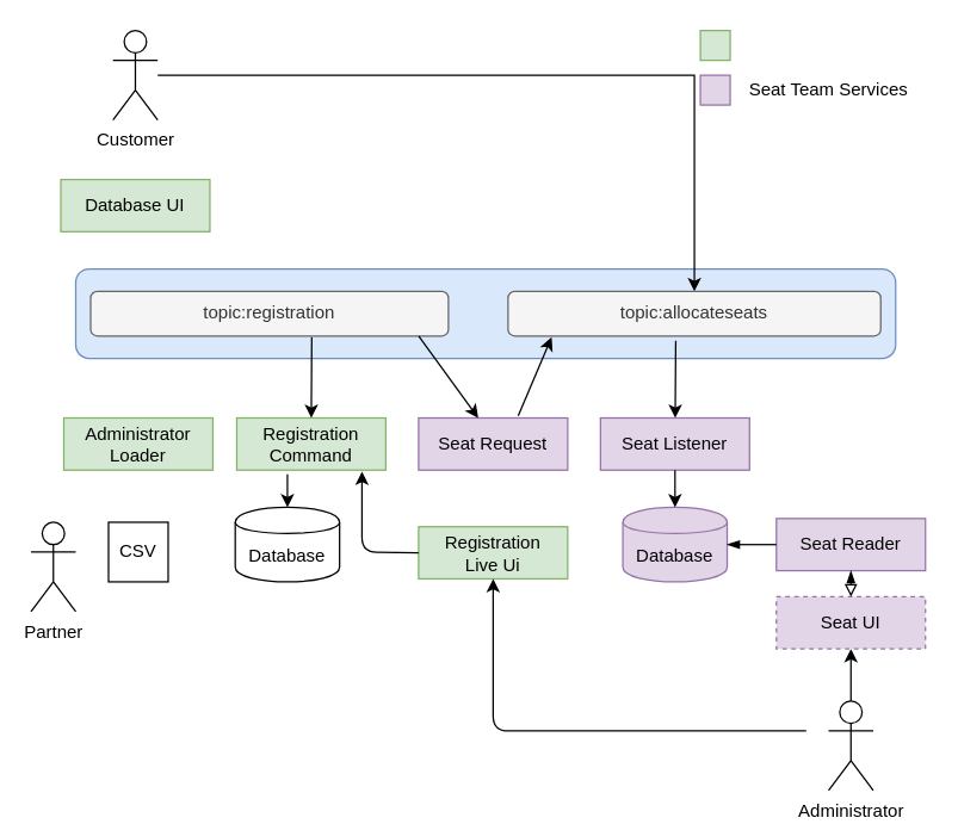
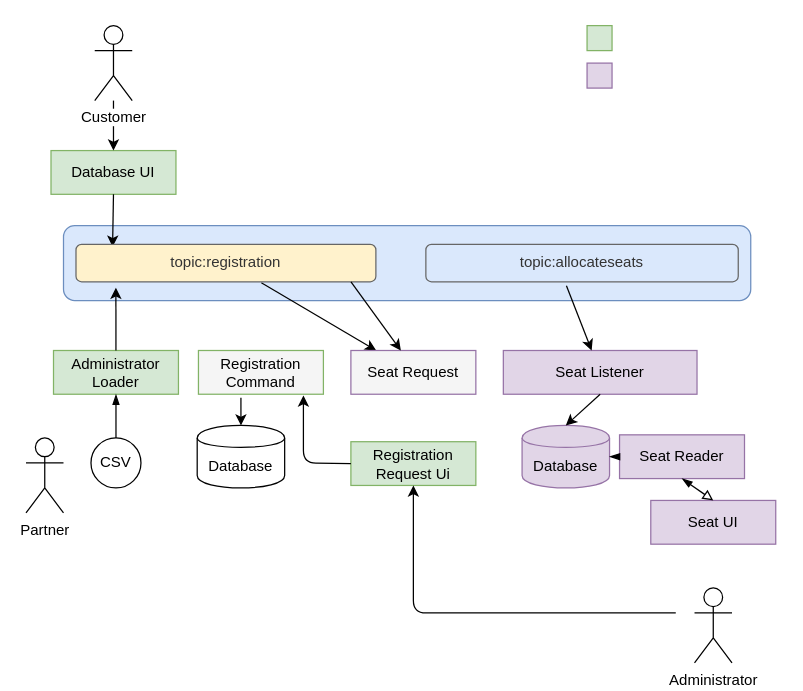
  <mxCell id="0" />
  <mxCell id="1" parent="0" />
  <mxCell id="2" value="" style="rounded=1;whiteSpace=wrap;html=1;fillColor=#dae8fc;strokeColor=#6c8ebf;" parent="1" vertex="1"><mxGeometry x="50" y="180" width="550" height="60" as="geometry" /></mxCell>
  <mxCell id="3" value="Database UI" style="rounded=0;whiteSpace=wrap;html=1;fillColor=#d5e8d4;strokeColor=#82b366;" parent="1" vertex="1"><mxGeometry x="40" y="120" width="100" height="35" as="geometry" /></mxCell>
- <mxCell id="4" value="Registration Command" style="rounded=0;whiteSpace=wrap;html=1;fillColor=#d5e8d4;strokeColor=#82b366;" parent="1" vertex="1"><mxGeometry x="158" y="280" width="100" height="35" as="geometry" /></mxCell>
+ <mxCell id="4" value="Registration Command" style="rounded=0;whiteSpace=wrap;html=1;fillColor=#f5f5f5;strokeColor=#82b366;" parent="1" vertex="1"><mxGeometry x="158" y="280" width="100" height="35" as="geometry" /></mxCell>
  <mxCell id="5" value="Administrator Loader" style="rounded=0;whiteSpace=wrap;html=1;fillColor=#d5e8d4;strokeColor=#82b366;" parent="1" vertex="1"><mxGeometry x="42" y="280" width="100" height="35" as="geometry" /></mxCell>
- <mxCell id="6" style="edgeStyle=orthogonalEdgeStyle;rounded=0;orthogonalLoop=1;jettySize=auto;html=1;" parent="1" source="7" target="14" edge="1"><mxGeometry relative="1" as="geometry" /></mxCell>
+ <mxCell id="6" style="edgeStyle=orthogonalEdgeStyle;rounded=0;orthogonalLoop=1;jettySize=auto;html=1;entryX=0.5;entryY=0;entryDx=0;entryDy=0;" parent="1" source="7" target="3" edge="1"><mxGeometry relative="1" as="geometry" /></mxCell>
  <mxCell id="7" value="Customer" style="shape=umlActor;verticalLabelPosition=bottom;labelBackgroundColor=#ffffff;verticalAlign=top;html=1;outlineConnect=0;" parent="1" vertex="1"><mxGeometry x="75" y="20" width="30" height="60" as="geometry" /></mxCell>
- <mxCell id="10" value="" style="endArrow=classic;html=1;exitX=0.618;exitY=1.027;exitDx=0;exitDy=0;entryX=0.5;entryY=0;entryDx=0;entryDy=0;exitPerimeter=0;" parent="1" source="11" target="4" edge="1"><mxGeometry width="50" height="50" relative="1" as="geometry"><mxPoint x="250" y="420" as="sourcePoint" /><mxPoint x="300" y="370" as="targetPoint" /></mxGeometry></mxCell>
- <mxCell id="11" value="topic:registration" style="rounded=1;whiteSpace=wrap;html=1;fillColor=#f5f5f5;strokeColor=#666666;fontColor=#333333;" parent="1" vertex="1"><mxGeometry x="60" y="195" width="240" height="30" as="geometry" /></mxCell>
+ <mxCell id="8" value="" style="endArrow=classic;html=1;exitX=0.5;exitY=1;exitDx=0;exitDy=0;entryX=0.122;entryY=0.067;entryDx=0;entryDy=0;entryPerimeter=0;" parent="1" source="3" target="11" edge="1"><mxGeometry width="50" height="50" relative="1" as="geometry"><mxPoint x="110" y="320" as="sourcePoint" /><mxPoint x="99" y="180" as="targetPoint" /></mxGeometry></mxCell>
+ <mxCell id="9" value="" style="endArrow=classic;html=1;exitX=0.5;exitY=0;exitDx=0;exitDy=0;entryX=0.133;entryY=1.157;entryDx=0;entryDy=0;entryPerimeter=0;" parent="1" source="5" target="11" edge="1"><mxGeometry width="50" height="50" relative="1" as="geometry"><mxPoint x="60" y="400" as="sourcePoint" /><mxPoint x="94" y="220" as="targetPoint" /></mxGeometry></mxCell>
+ <mxCell id="10" value="" style="endArrow=classic;html=1;exitX=0.618;exitY=1.027;exitDx=0;exitDy=0;exitPerimeter=0;" parent="1" source="11" target="15" edge="1"><mxGeometry width="50" height="50" relative="1" as="geometry"><mxPoint x="250" y="420" as="sourcePoint" /><mxPoint x="300" y="370" as="targetPoint" /></mxGeometry></mxCell>
+ <mxCell id="11" value="topic:registration" style="rounded=1;whiteSpace=wrap;html=1;fillColor=#fff2cc;strokeColor=#666666;fontColor=#333333;" parent="1" vertex="1"><mxGeometry x="60" y="195" width="240" height="30" as="geometry" /></mxCell>
  <mxCell id="12" value="Database" style="shape=cylinder;whiteSpace=wrap;html=1;boundedLbl=1;backgroundOutline=1;" vertex="1" parent="1"><mxGeometry x="157" y="340" width="70" height="50" as="geometry" /></mxCell>
  <mxCell id="13" value="" style="endArrow=classic;html=1;exitX=0.34;exitY=1.08;exitDx=0;exitDy=0;exitPerimeter=0;" edge="1" parent="1" source="4" target="12"><mxGeometry width="50" height="50" relative="1" as="geometry"><mxPoint x="210" y="470" as="sourcePoint" /><mxPoint x="260" y="420" as="targetPoint" /></mxGeometry></mxCell>
- <mxCell id="14" value="topic:allocateseats" style="rounded=1;whiteSpace=wrap;html=1;fillColor=#f5f5f5;strokeColor=#666666;fontColor=#333333;" vertex="1" parent="1"><mxGeometry x="340" y="195" width="250" height="30" as="geometry" /></mxCell>
- <mxCell id="15" value="Seat Request" style="rounded=0;whiteSpace=wrap;html=1;fillColor=#e1d5e7;strokeColor=#9673a6;" vertex="1" parent="1"><mxGeometry x="280" y="280" width="100" height="35" as="geometry" /></mxCell>
+ <mxCell id="14" value="topic:allocateseats" style="rounded=1;whiteSpace=wrap;html=1;fillColor=#dae8fc;strokeColor=#666666;fontColor=#333333;" vertex="1" parent="1"><mxGeometry x="340" y="195" width="250" height="30" as="geometry" /></mxCell>
+ <mxCell id="15" value="Seat Request" style="rounded=0;whiteSpace=wrap;html=1;fillColor=#f5f5f5;strokeColor=#9673a6;" vertex="1" parent="1"><mxGeometry x="280" y="280" width="100" height="35" as="geometry" /></mxCell>
  <mxCell id="16" value="" style="endArrow=classic;html=1;exitX=0.917;exitY=1;exitDx=0;exitDy=0;exitPerimeter=0;" edge="1" parent="1" source="11"><mxGeometry width="50" height="50" relative="1" as="geometry"><mxPoint x="340" y="400" as="sourcePoint" /><mxPoint x="320" y="280" as="targetPoint" /></mxGeometry></mxCell>
- <mxCell id="17" value="" style="endArrow=classic;html=1;exitX=0.668;exitY=-0.04;exitDx=0;exitDy=0;exitPerimeter=0;entryX=0.117;entryY=1.027;entryDx=0;entryDy=0;entryPerimeter=0;" edge="1" parent="1" source="15" target="14"><mxGeometry width="50" height="50" relative="1" as="geometry"><mxPoint x="360" y="400" as="sourcePoint" /><mxPoint x="410" y="350" as="targetPoint" /></mxGeometry></mxCell>
- <mxCell id="18" value="Seat Listener" style="rounded=0;whiteSpace=wrap;html=1;fillColor=#e1d5e7;strokeColor=#9673a6;" vertex="1" parent="1"><mxGeometry x="402" y="280" width="100" height="35" as="geometry" /></mxCell>
+ <mxCell id="18" value="Seat Listener" style="rounded=0;whiteSpace=wrap;html=1;fillColor=#e1d5e7;strokeColor=#9673a6;" vertex="1" parent="1"><mxGeometry x="402" y="280" width="155" height="35" as="geometry" /></mxCell>
  <mxCell id="19" value="" style="endArrow=classic;html=1;exitX=0.45;exitY=1.107;exitDx=0;exitDy=0;exitPerimeter=0;" edge="1" parent="1" source="14" target="18"><mxGeometry width="50" height="50" relative="1" as="geometry"><mxPoint x="480" y="400" as="sourcePoint" /><mxPoint x="530" y="350" as="targetPoint" /></mxGeometry></mxCell>
  <mxCell id="20" value="Database" style="shape=cylinder;whiteSpace=wrap;html=1;boundedLbl=1;backgroundOutline=1;fillColor=#e1d5e7;strokeColor=#9673a6;" vertex="1" parent="1"><mxGeometry x="417" y="340" width="70" height="50" as="geometry" /></mxCell>
  <mxCell id="21" value="" style="endArrow=classic;html=1;exitX=0.5;exitY=1;exitDx=0;exitDy=0;" edge="1" parent="1" source="18"><mxGeometry width="50" height="50" relative="1" as="geometry"><mxPoint x="410" y="480" as="sourcePoint" /><mxPoint x="452" y="340" as="targetPoint" /></mxGeometry></mxCell>
- <mxCell id="22" value="Seat Reader" style="rounded=0;whiteSpace=wrap;html=1;fillColor=#e1d5e7;strokeColor=#9673a6;" vertex="1" parent="1"><mxGeometry x="520" y="347.5" width="100" height="35" as="geometry" /></mxCell>
+ <mxCell id="22" value="Seat Reader" style="rounded=0;whiteSpace=wrap;html=1;fillColor=#e1d5e7;strokeColor=#9673a6;" vertex="1" parent="1"><mxGeometry x="495" y="347.5" width="100" height="35" as="geometry" /></mxCell>
  <mxCell id="23" value="" style="endArrow=none;html=1;exitX=1;exitY=0.5;exitDx=0;exitDy=0;entryX=0;entryY=0.5;entryDx=0;entryDy=0;startArrow=blockThin;startFill=1;endFill=0;" edge="1" parent="1" source="20" target="22"><mxGeometry width="50" height="50" relative="1" as="geometry"><mxPoint x="510" y="470" as="sourcePoint" /><mxPoint x="560" y="420" as="targetPoint" /></mxGeometry></mxCell>
- <mxCell id="24" style="edgeStyle=orthogonalEdgeStyle;rounded=0;orthogonalLoop=1;jettySize=auto;html=1;entryX=0.5;entryY=1;entryDx=0;entryDy=0;" edge="1" parent="1" source="25" target="26"><mxGeometry relative="1" as="geometry" /></mxCell>
  <mxCell id="25" value="Administrator" style="shape=umlActor;verticalLabelPosition=bottom;labelBackgroundColor=#ffffff;verticalAlign=top;html=1;outlineConnect=0;" vertex="1" parent="1"><mxGeometry x="555" y="470" width="30" height="60" as="geometry" /></mxCell>
- <mxCell id="26" value="Seat UI" style="rounded=0;whiteSpace=wrap;html=1;fillColor=#e1d5e7;strokeColor=#9673a6;dashed=1;" vertex="1" parent="1"><mxGeometry x="520" y="400" width="100" height="35" as="geometry" /></mxCell>
+ <mxCell id="26" value="Seat UI" style="rounded=0;whiteSpace=wrap;html=1;fillColor=#e1d5e7;strokeColor=#9673a6;" vertex="1" parent="1"><mxGeometry x="520" y="400" width="100" height="35" as="geometry" /></mxCell>
  <mxCell id="27" value="" style="endArrow=block;html=1;exitX=0.5;exitY=1;exitDx=0;exitDy=0;entryX=0.5;entryY=0;entryDx=0;entryDy=0;startArrow=blockThin;startFill=1;endFill=0;" edge="1" parent="1" source="22" target="26"><mxGeometry width="50" height="50" relative="1" as="geometry"><mxPoint x="690" y="450" as="sourcePoint" /><mxPoint x="740" y="400" as="targetPoint" /></mxGeometry></mxCell>
  <mxCell id="28" value="Partner" style="shape=umlActor;verticalLabelPosition=bottom;labelBackgroundColor=#ffffff;verticalAlign=top;html=1;outlineConnect=0;" vertex="1" parent="1"><mxGeometry x="20" y="350" width="30" height="60" as="geometry" /></mxCell>
- <mxCell id="30" value="CSV" style="whiteSpace=wrap;html=1;aspect=fixed;" vertex="1" parent="1"><mxGeometry x="72" y="350" width="40" height="40" as="geometry" /></mxCell>
+ <mxCell id="29" style="edgeStyle=orthogonalEdgeStyle;rounded=0;orthogonalLoop=1;jettySize=auto;html=1;entryX=0.5;entryY=1;entryDx=0;entryDy=0;startArrow=none;startFill=0;endArrow=blockThin;endFill=1;" edge="1" parent="1" source="30" target="5"><mxGeometry relative="1" as="geometry" /></mxCell>
+ <mxCell id="30" value="CSV" style="ellipse;whiteSpace=wrap;html=1;aspect=fixed;" vertex="1" parent="1"><mxGeometry x="72" y="350" width="40" height="40" as="geometry" /></mxCell>
  <mxCell id="31" value="" style="rounded=0;whiteSpace=wrap;html=1;fillColor=#d5e8d4;strokeColor=#82b366;" vertex="1" parent="1"><mxGeometry x="469" y="20" width="20" height="20" as="geometry" /></mxCell>
  <mxCell id="32" value="" style="rounded=0;whiteSpace=wrap;html=1;fillColor=#e1d5e7;strokeColor=#9673a6;" vertex="1" parent="1"><mxGeometry x="469" y="50" width="20" height="20" as="geometry" /></mxCell>
- <mxCell id="33" value="Seat Team Services" style="text;html=1;align=left;verticalAlign=middle;resizable=0;points=[];autosize=1;" vertex="1" parent="1"><mxGeometry x="500" y="50" width="120" height="20" as="geometry" /></mxCell>
- <mxCell id="34" value="Registration &lt;br&gt;Live Ui" style="rounded=0;whiteSpace=wrap;html=1;fillColor=#d5e8d4;strokeColor=#82b366;" vertex="1" parent="1"><mxGeometry x="280" y="353" width="100" height="35" as="geometry" /></mxCell>
+ <mxCell id="34" value="Registration &lt;br&gt;Request Ui" style="rounded=0;whiteSpace=wrap;html=1;fillColor=#d5e8d4;strokeColor=#82b366;" vertex="1" parent="1"><mxGeometry x="280" y="353" width="100" height="35" as="geometry" /></mxCell>
  <mxCell id="35" value="" style="endArrow=classic;html=1;exitX=0;exitY=0.5;exitDx=0;exitDy=0;" edge="1" parent="1"><mxGeometry width="50" height="50" relative="1" as="geometry"><mxPoint x="280" y="370.5" as="sourcePoint" /><mxPoint x="242" y="316" as="targetPoint" /><Array as="points"><mxPoint x="242" y="370" /></Array></mxGeometry></mxCell>
  <mxCell id="36" value="" style="endArrow=classic;html=1;entryX=0.5;entryY=1;entryDx=0;entryDy=0;" edge="1" parent="1" target="34"><mxGeometry width="50" height="50" relative="1" as="geometry"><mxPoint x="540" y="490" as="sourcePoint" /><mxPoint x="500" y="470" as="targetPoint" /><Array as="points"><mxPoint x="330" y="490" /></Array></mxGeometry></mxCell>
